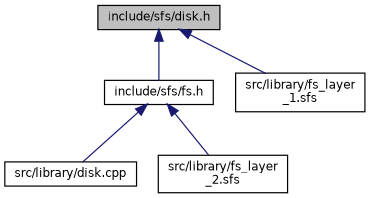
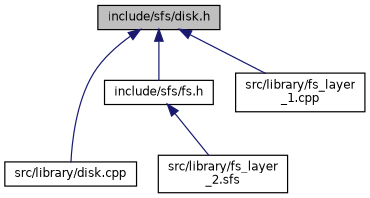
  digraph {
    node [color=black fillcolor=white fontname=Helvetica fontsize=10 shape=record style=filled]
    edge [color=midnightblue dir=back fontname=Helvetica fontsize=10 labelfontname=Helvetica labelfontsize=10 style=solid]
    n1 [fillcolor=grey75 fontcolor=black height=0.2 label="include/sfs/disk.h" width=0.4]
    n2 [height=0.2 label="include/sfs/fs.h" width=0.4]
    n3 [height=0.2 label="src/library/disk.cpp" width=0.4]
-   n4 [height=0.2 label="src/library/fs_layer\l_1.sfs" width=0.4]
+   n4 [height=0.2 label="src/library/fs_layer\l_1.cpp" width=0.4]
    n5 [height=0.2 label="src/library/fs_layer\l_2.sfs" width=0.4]
    n1 -> n2
-   n2 -> n3
+   n1 -> n3
    n1 -> n4
    n2 -> n5
  }
